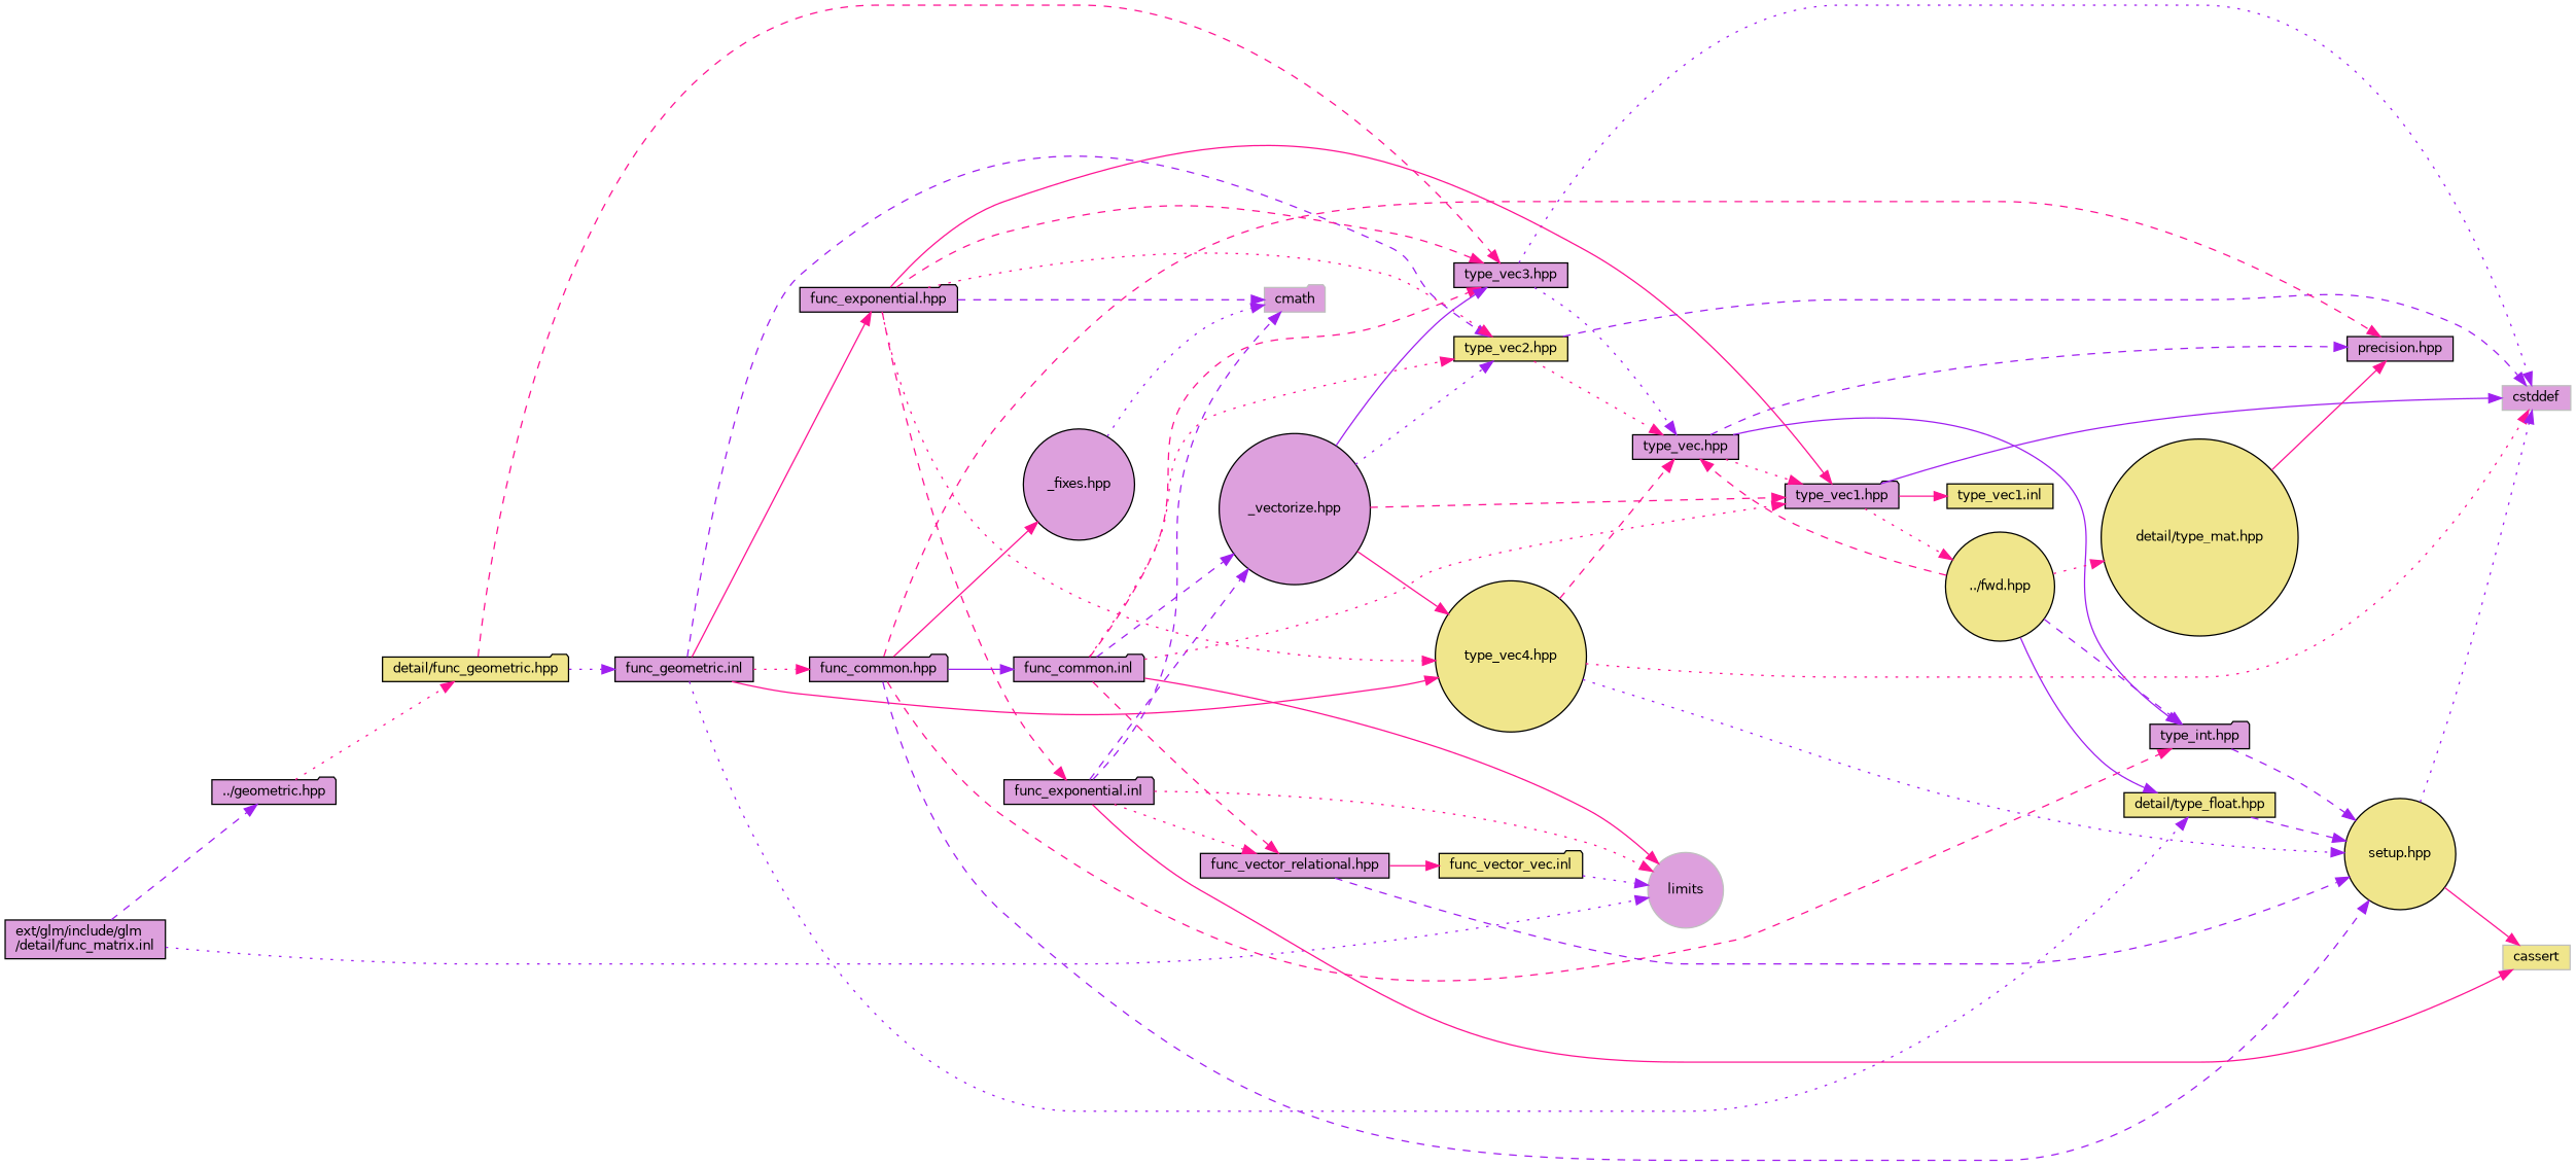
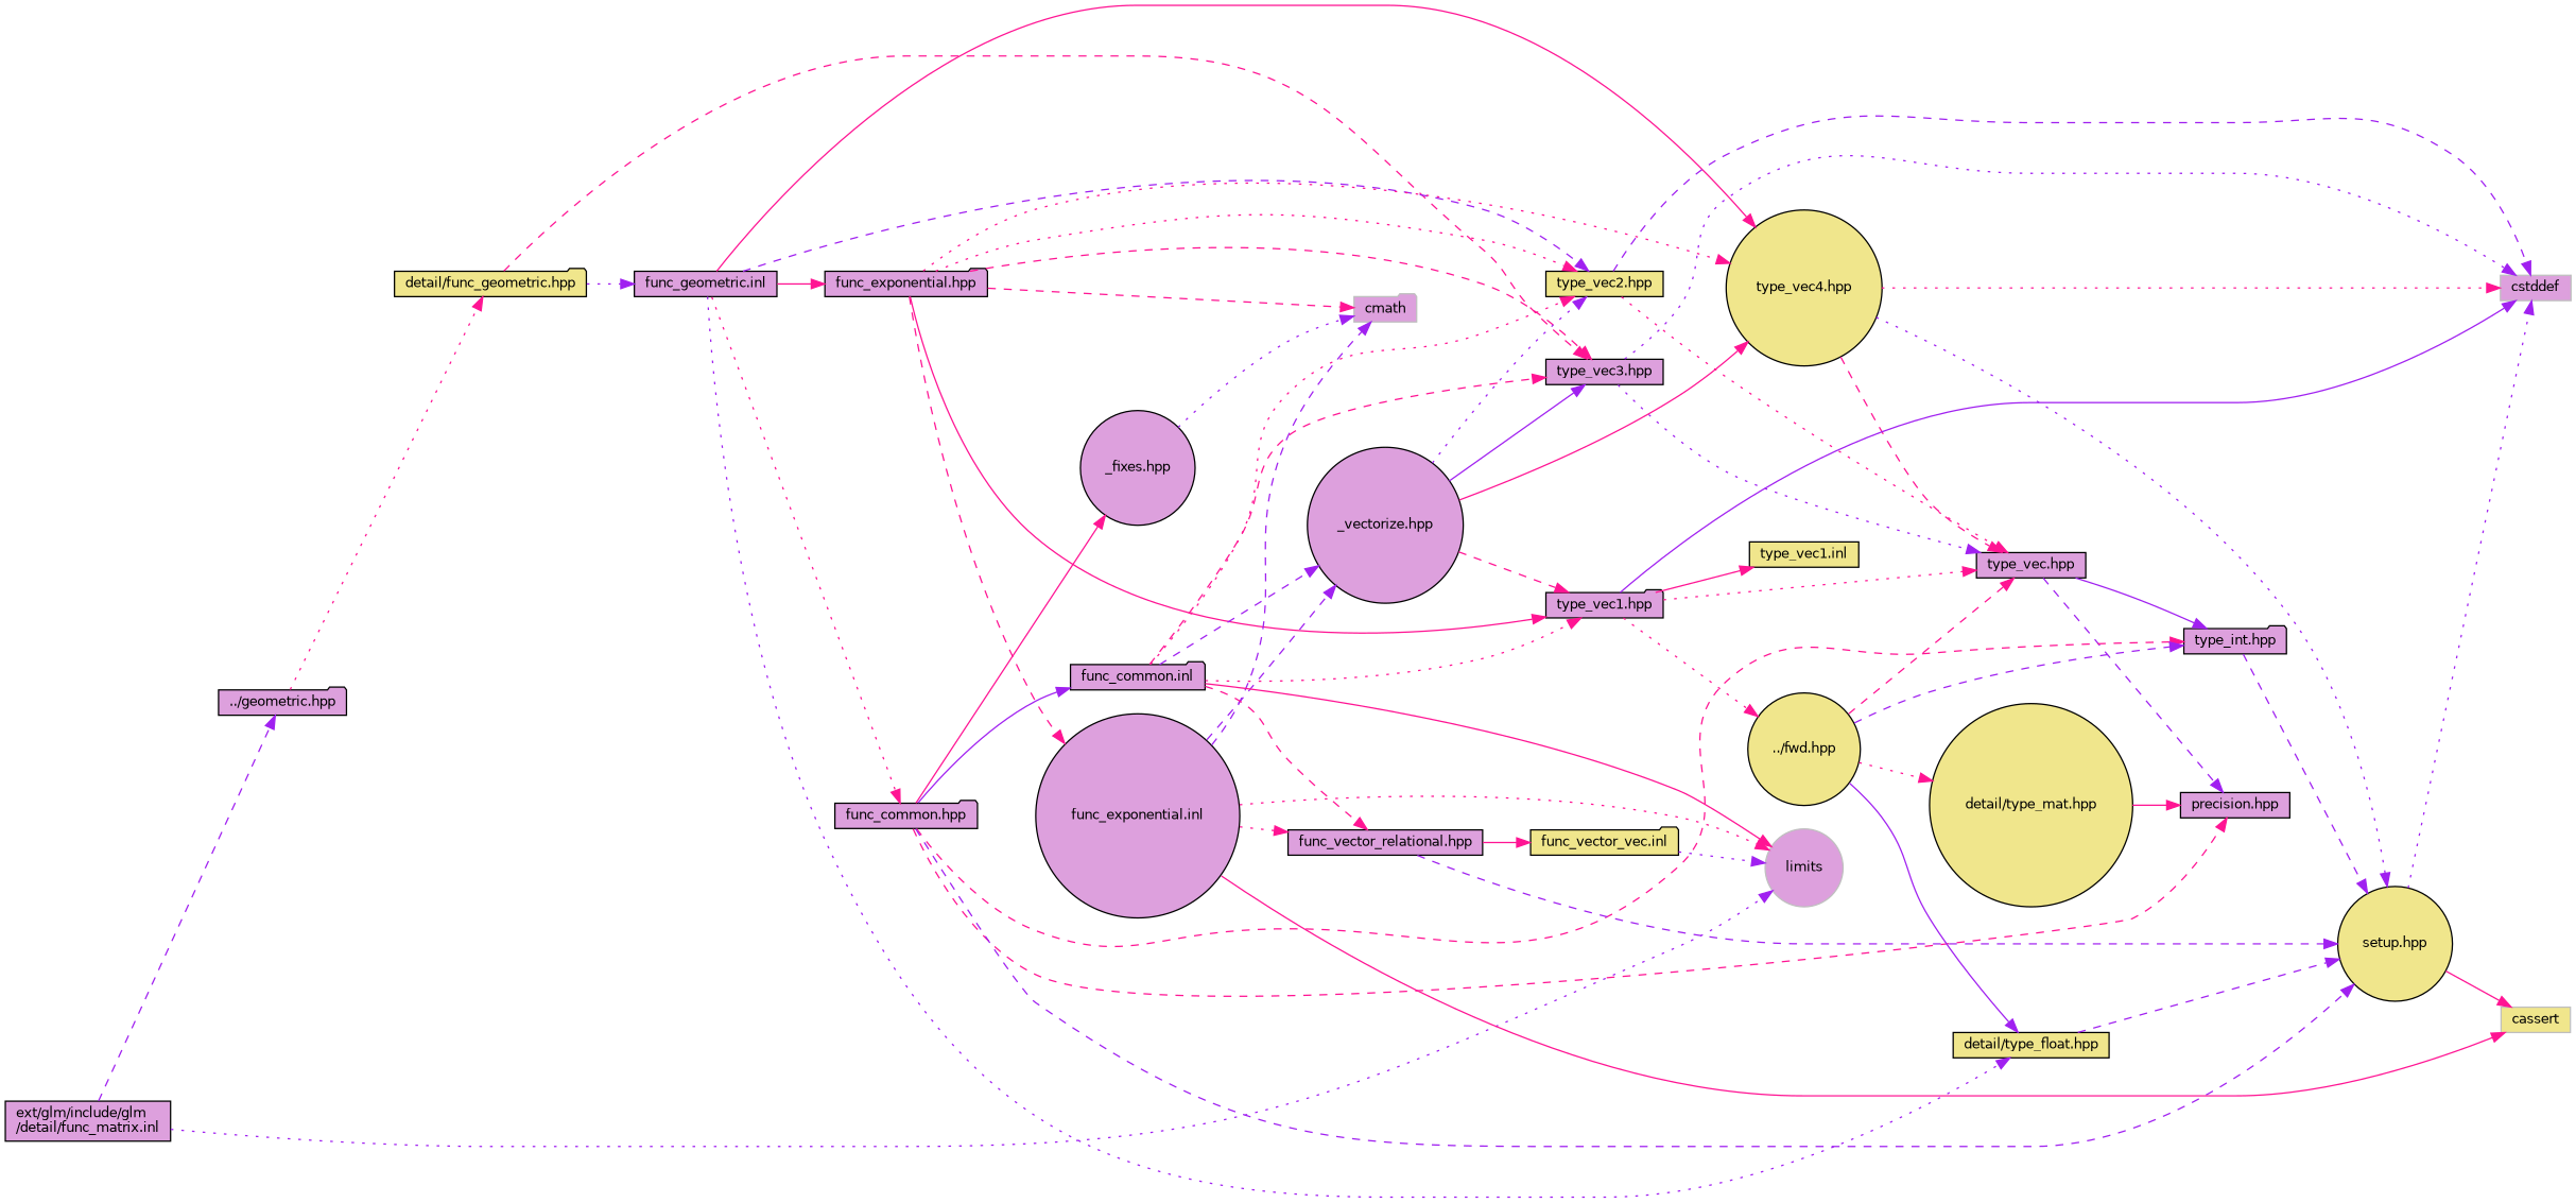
  digraph {
    rankdir=LR
    node [color=black fillcolor=plum fontname=Helvetica fontsize=10 shape=box style=filled]
    edge [color=deeppink fontname=Helvetica fontsize=10 labelfontname=Helvetica labelfontsize=10 style=dashed]
    n1 [fontcolor=black height=0.2 label="ext/glm/include/glm\l/detail/func_matrix.inl" width=0.4]
    n2 [height=0.2 label="../geometric.hpp" shape=folder width=0.4]
    n3 [color=grey75 height=0.2 label=limits shape=circle width=0.4]
    n4 [fillcolor=khaki height=0.2 label="detail/func_geometric.hpp" shape=folder width=0.4]
    n5 [height=0.2 label="type_vec3.hpp" width=0.4]
    n6 [height=0.2 label="func_geometric.inl" width=0.4]
    n7 [height=0.2 label="type_vec.hpp" width=0.4]
    n8 [color=grey75 height=0.2 label=cstddef width=0.4]
    n9 [height=0.2 label="func_exponential.hpp" shape=folder width=0.4]
    n10 [fillcolor=khaki height=0.2 label="detail/type_float.hpp" width=0.4]
    n11 [fillcolor=khaki height=0.2 label="type_vec2.hpp" width=0.4]
    n12 [fillcolor=khaki height=0.2 label="type_vec4.hpp" shape=circle width=0.4]
    n13 [height=0.2 label="func_common.hpp" shape=folder width=0.4]
    n14 [height=0.2 label="precision.hpp" width=0.4]
    n15 [height=0.2 label="type_int.hpp" shape=folder width=0.4]
    n16 [fillcolor=khaki height=0.2 label="setup.hpp" shape=circle width=0.4]
    n17 [color=grey75 fillcolor=khaki height=0.2 label=cassert width=0.4]
    n18 [height=0.2 label="type_vec1.hpp" shape=folder width=0.4]
    n19 [color=grey75 height=0.2 label=cmath shape=folder width=0.4]
-   n20 [height=0.2 label="func_exponential.inl" shape=folder width=0.4]
+   n20 [height=0.2 label="func_exponential.inl" shape=circle width=0.4]
    n21 [height=0.2 label="_fixes.hpp" shape=circle width=0.4]
    n22 [height=0.2 label="func_common.inl" shape=folder width=0.4]
    n23 [fillcolor=khaki height=0.2 label="../fwd.hpp" shape=circle width=0.4]
    n24 [fillcolor=khaki height=0.2 label="type_vec1.inl" width=0.4]
    n25 [height=0.2 label="func_vector_relational.hpp" width=0.4]
    n26 [height=0.2 label="_vectorize.hpp" shape=circle width=0.4]
    n27 [fillcolor=khaki height=0.2 label="detail/type_mat.hpp" shape=circle width=0.4]
    n28 [fillcolor=khaki height=0.2 label="func_vector_vec.inl" shape=folder width=0.4]
    n1 -> n2 [color=purple]
    n1 -> n3 [color=purple style=dotted]
    n2 -> n4 [style=dotted]
    n4 -> n5
    n4 -> n6 [color=purple style=dotted]
    n5 -> n7 [color=purple style=dotted]
    n5 -> n8 [color=purple style=dotted]
    n6 -> n9 [style=solid]
    n6 -> n10 [color=purple style=dotted]
    n6 -> n11 [color=purple]
    n6 -> n12 [style=solid]
    n6 -> n13 [style=dotted]
    n7 -> n14 [color=purple]
    n7 -> n15 [color=purple style=solid]
    n9 -> n5
    n9 -> n11 [style=dotted]
    n9 -> n12 [style=dotted]
    n9 -> n18 [style=solid]
-   n9 -> n19 [color=purple]
+   n9 -> n19
    n9 -> n20
    n10 -> n16 [color=purple]
    n11 -> n7 [style=dotted]
    n11 -> n8 [color=purple]
    n12 -> n7
    n12 -> n8 [style=dotted]
    n12 -> n16 [color=purple style=dotted]
    n13 -> n14
    n13 -> n15
    n13 -> n16 [color=purple]
    n13 -> n21 [style=solid]
    n13 -> n22 [color=purple style=solid]
    n15 -> n16 [color=purple]
    n16 -> n8 [color=purple style=dotted]
    n16 -> n17 [style=solid]
-   n7 -> n18 [style=dotted]
+   n18 -> n7 [style=dotted]
    n18 -> n8 [color=purple style=solid]
    n18 -> n23 [style=dotted]
    n18 -> n24 [style=solid]
    n20 -> n3 [style=dotted]
    n20 -> n17 [style=solid]
    n20 -> n19 [color=purple]
    n20 -> n25 [style=dotted]
    n20 -> n26 [color=purple]
    n21 -> n19 [color=purple style=dotted]
    n22 -> n3 [style=solid]
    n22 -> n5
    n22 -> n11 [style=dotted]
    n22 -> n18 [style=dotted]
    n22 -> n25
    n22 -> n26 [color=purple]
    n23 -> n7
    n23 -> n10 [color=purple style=solid]
    n23 -> n15 [color=purple]
    n23 -> n27 [style=dotted]
    n25 -> n16 [color=purple]
    n25 -> n28 [style=solid]
    n26 -> n5 [color=purple style=solid]
    n26 -> n11 [color=purple style=dotted]
    n26 -> n12 [style=solid]
    n26 -> n18
    n27 -> n14 [style=solid]
    n28 -> n3 [color=purple style=dotted]
  }
